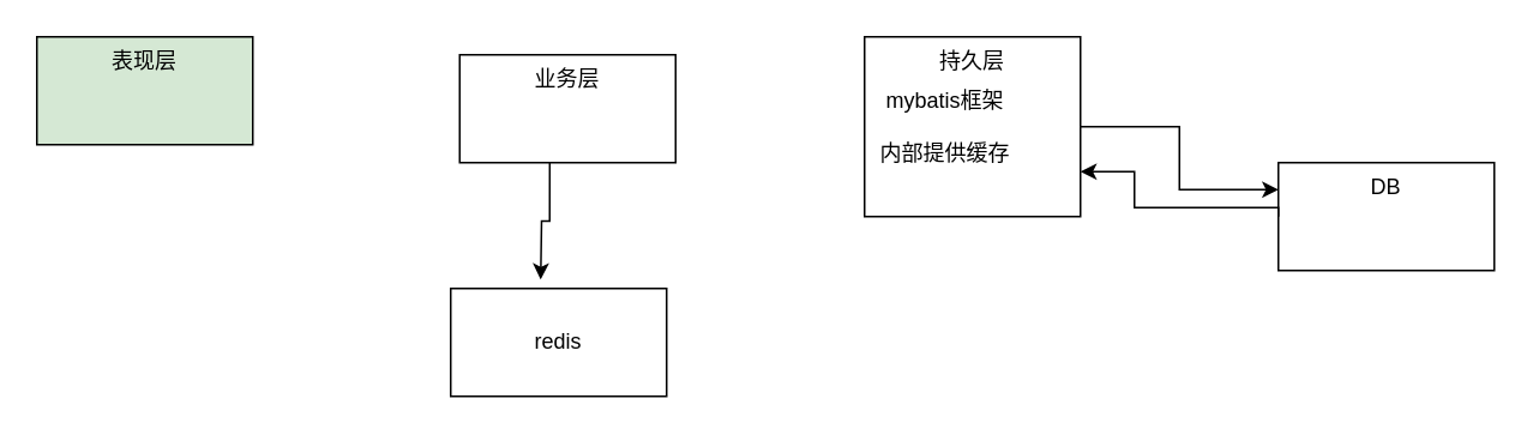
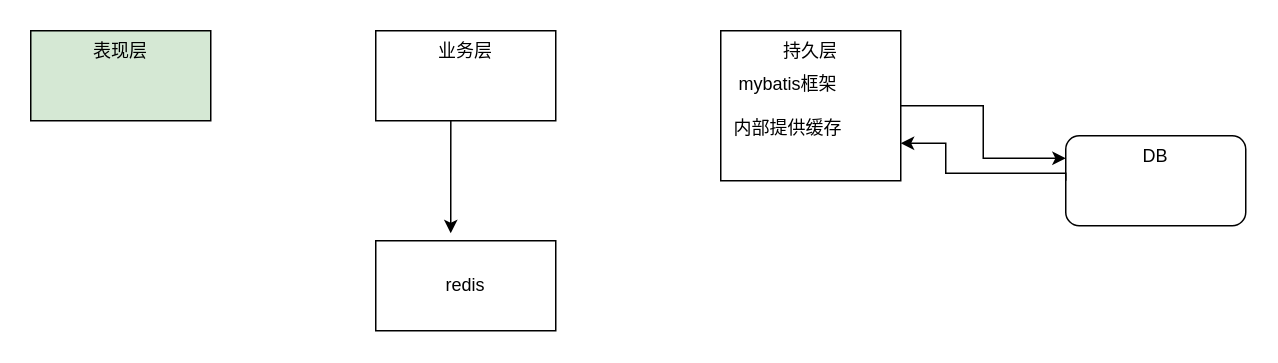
  <mxCell id="0" />
  <mxCell id="1" parent="0" />
  <mxCell id="2" value="表现层" style="rounded=0;whiteSpace=wrap;html=1;verticalAlign=top;fillColor=#d5e8d4;" vertex="1" parent="1"><mxGeometry x="20" y="20" width="120" height="60" as="geometry" /></mxCell>
  <mxCell id="3" value="" style="edgeStyle=orthogonalEdgeStyle;rounded=0;orthogonalLoop=1;jettySize=auto;html=1;exitX=0.417;exitY=0.983;exitDx=0;exitDy=0;exitPerimeter=0;" edge="1" parent="1" source="4"><mxGeometry relative="1" as="geometry"><mxPoint x="300" y="155" as="targetPoint" /></mxGeometry></mxCell>
- <mxCell id="4" value="业务层" style="rounded=0;whiteSpace=wrap;html=1;verticalAlign=top;" vertex="1" parent="1"><mxGeometry x="255" y="30" width="120" height="60" as="geometry" /></mxCell>
+ <mxCell id="4" value="业务层" style="rounded=0;whiteSpace=wrap;html=1;verticalAlign=top;" vertex="1" parent="1"><mxGeometry x="250" y="20" width="120" height="60" as="geometry" /></mxCell>
  <mxCell id="5" value="redis" style="rounded=0;whiteSpace=wrap;html=1;" vertex="1" parent="1"><mxGeometry x="250" y="160" width="120" height="60" as="geometry" /></mxCell>
  <mxCell id="6" style="edgeStyle=orthogonalEdgeStyle;rounded=0;orthogonalLoop=1;jettySize=auto;html=1;entryX=0;entryY=0.25;entryDx=0;entryDy=0;" edge="1" parent="1" source="7" target="9"><mxGeometry relative="1" as="geometry"><Array as="points"><mxPoint x="655" y="70" /><mxPoint x="655" y="105" /></Array></mxGeometry></mxCell>
  <mxCell id="7" value="持久层" style="rounded=0;whiteSpace=wrap;html=1;verticalAlign=top;" vertex="1" parent="1"><mxGeometry x="480" y="20" width="120" height="100" as="geometry" /></mxCell>
  <mxCell id="8" value="mybatis框架&lt;br&gt;&lt;br&gt;内部提供缓存" style="text;html=1;strokeColor=none;fillColor=none;align=center;verticalAlign=middle;whiteSpace=wrap;rounded=0;" vertex="1" parent="1"><mxGeometry x="480" y="60" width="90" height="20" as="geometry" /></mxCell>
- <mxCell id="9" value="DB" style="rounded=0;whiteSpace=wrap;html=1;verticalAlign=top;" vertex="1" parent="1"><mxGeometry x="710" y="90" width="120" height="60" as="geometry" /></mxCell>
+ <mxCell id="9" value="DB" style="whiteSpace=wrap;html=1;verticalAlign=top;rounded=1;" vertex="1" parent="1"><mxGeometry x="710" y="90" width="120" height="60" as="geometry" /></mxCell>
  <mxCell id="10" style="edgeStyle=orthogonalEdgeStyle;rounded=0;orthogonalLoop=1;jettySize=auto;html=1;entryX=1;entryY=0.75;entryDx=0;entryDy=0;exitX=0;exitY=0.5;exitDx=0;exitDy=0;" edge="1" parent="1" source="9" target="7"><mxGeometry relative="1" as="geometry"><mxPoint x="610" y="80" as="sourcePoint" /><mxPoint x="720" y="115" as="targetPoint" /><Array as="points"><mxPoint x="710" y="115" /><mxPoint x="630" y="115" /><mxPoint x="630" y="95" /></Array></mxGeometry></mxCell>
